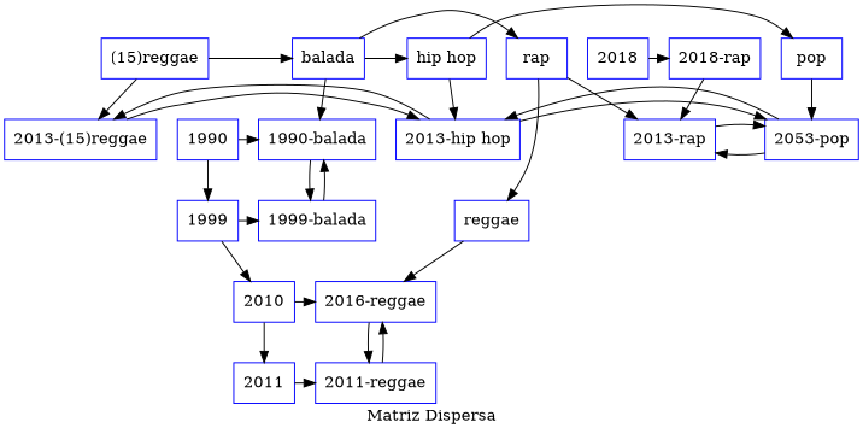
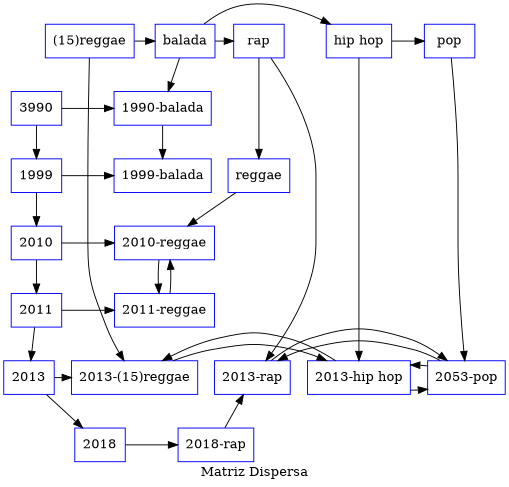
  digraph {
    label="Matriz Dispersa"
    rankdir=UD
    node [color=blue shape=box]
    "(15)reggae"
    balada
    "hip hop"
    pop
    rap
-   1990
+   1990 [label=3990]
    "1990-balada"
    1999
    "1999-balada"
    2010
-   "2010-reggae" [label="2016-reggae"]
+   "2010-reggae"
    2011
    "2011-reggae"
+   2013
    "2013-(15)reggae"
    "2013-hip hop"
    n17 [label="2053-pop"]
    "2013-rap"
    2018
    "2018-rap"
    reggae
    subgraph sub_1 {
      rank=min
      "(15)reggae"
      balada
      "hip hop"
      pop
      rap
    }
    subgraph sub_2 {
      rank=same
      1990
      "1990-balada"
    }
    subgraph sub_3 {
      rank=same
      1999
      "1999-balada"
    }
    subgraph sub_4 {
      rank=same
      2010
      "2010-reggae"
    }
    subgraph sub_5 {
      rank=same
      2011
      "2011-reggae"
    }
    subgraph sub_6 {
      rank=same
+     2013
      "2013-(15)reggae"
      "2013-hip hop"
      n17
      "2013-rap"
    }
    subgraph sub_7 {
      rank=same
      2018
      "2018-rap"
    }
    "(15)reggae" -> balada
    "(15)reggae" -> "2013-(15)reggae"
    balada -> "hip hop"
    balada -> rap
    balada -> "1990-balada"
    "hip hop" -> pop
    "hip hop" -> "2013-hip hop"
    pop -> n17
    rap -> "2013-rap"
    rap -> reggae
    1990 -> "1990-balada"
    1990 -> 1999 [rankdir=UD]
    "1990-balada" -> "1999-balada"
    1999 -> "1999-balada"
    1999 -> 2010 [rankdir=UD]
-   "1999-balada" -> "1990-balada"
    2010 -> "2010-reggae"
    2010 -> 2011 [rankdir=UD]
    "2010-reggae" -> "2011-reggae"
    2011 -> "2011-reggae"
+   2011 -> 2013 [rankdir=UD]
    "2011-reggae" -> "2010-reggae"
+   2013 -> "2013-(15)reggae"
+   2013 -> 2018 [rankdir=UD]
    "2013-(15)reggae" -> "2013-hip hop" [constraint=false]
    "2013-hip hop" -> "2013-(15)reggae" [constraint=false]
    "2013-hip hop" -> n17 [constraint=false]
    n17 -> "2013-hip hop" [constraint=false]
    n17 -> "2013-rap" [constraint=false]
    "2013-rap" -> n17 [constraint=false]
    2018 -> "2018-rap"
    "2018-rap" -> "2013-rap"
    reggae -> "2010-reggae"
  }
